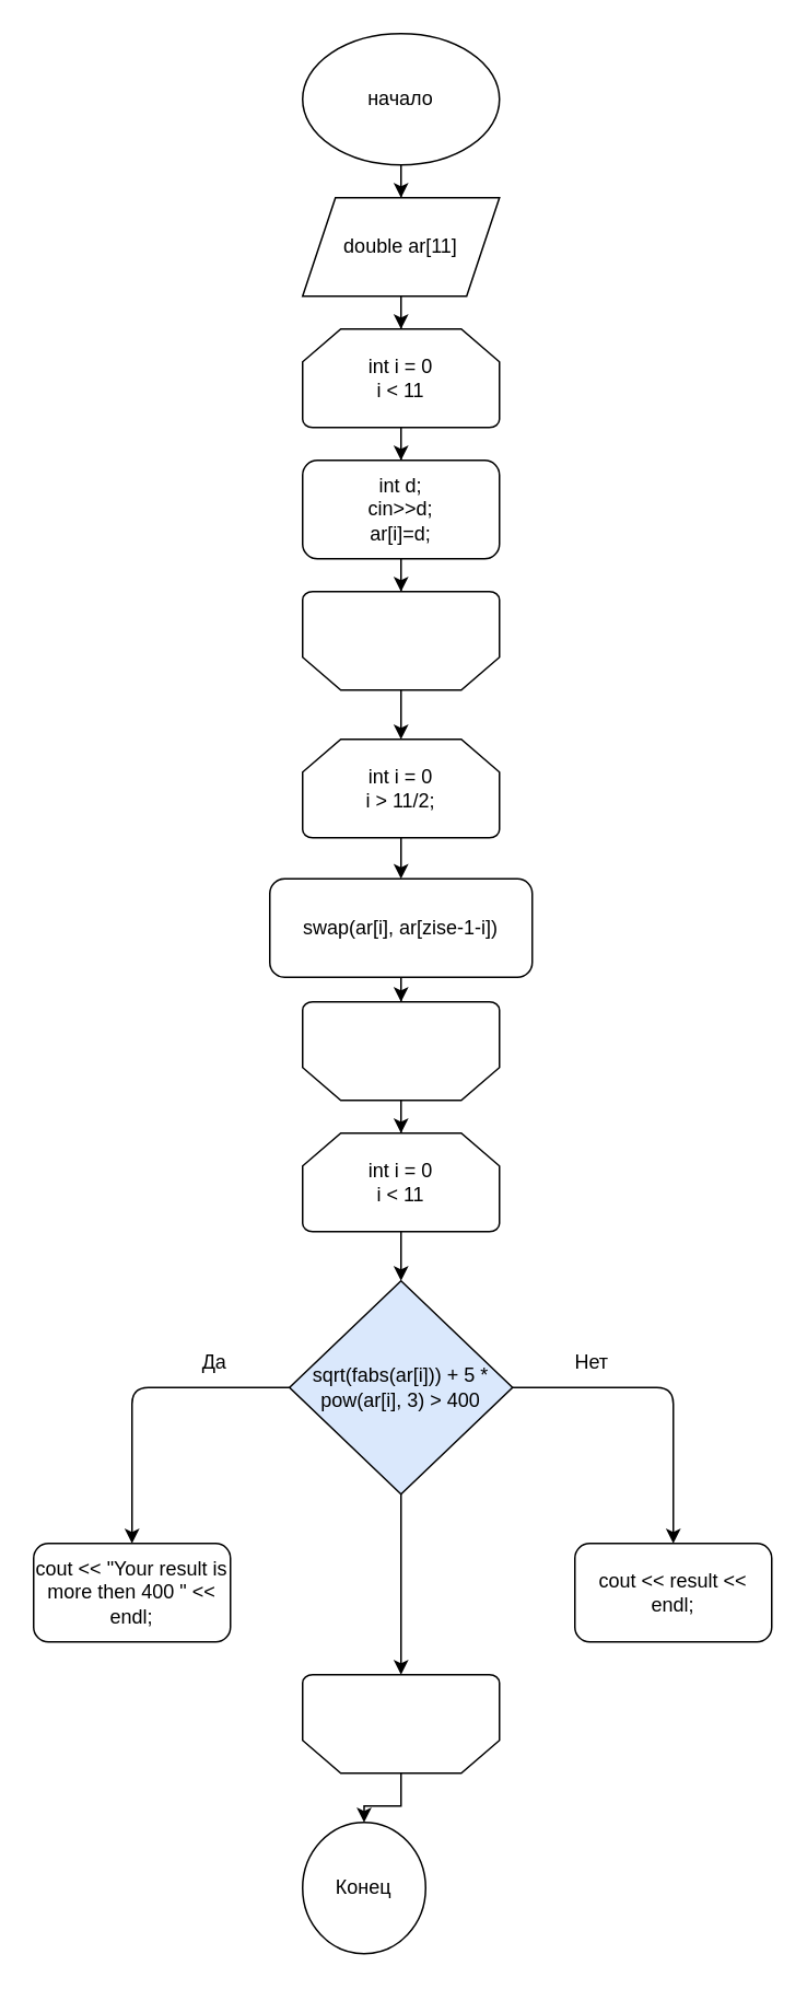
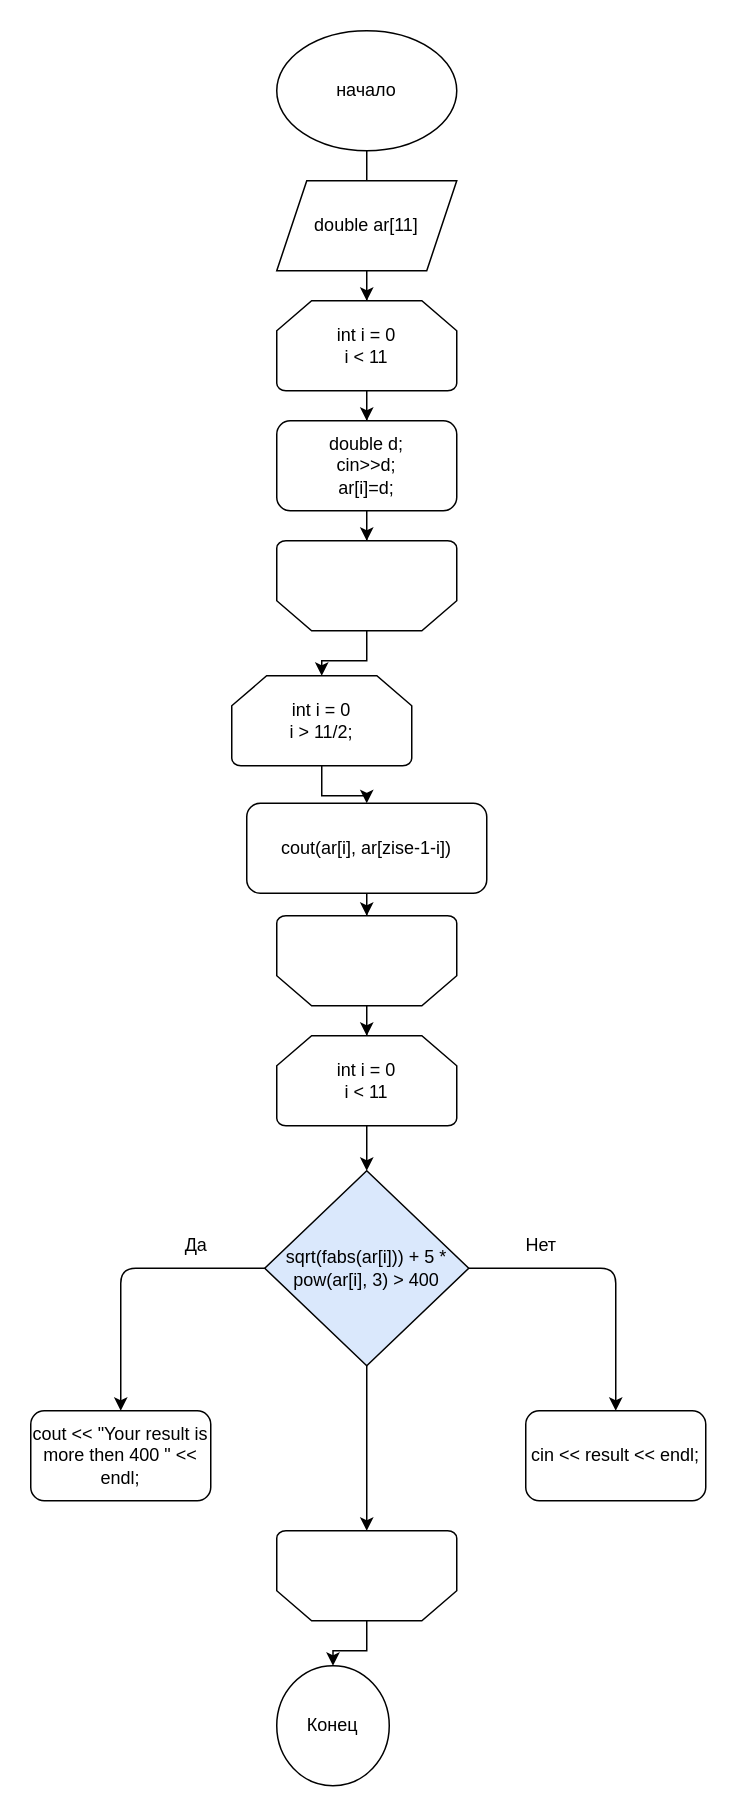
  <mxCell id="0" />
  <mxCell id="1" parent="0" />
- <mxCell id="2" value="" style="edgeStyle=orthogonalEdgeStyle;rounded=0;orthogonalLoop=1;jettySize=auto;html=1;" edge="1" parent="1" source="3" target="5"><mxGeometry relative="1" as="geometry" /></mxCell>
+ <mxCell id="2" value="" style="edgeStyle=orthogonalEdgeStyle;rounded=0;orthogonalLoop=1;jettySize=auto;html=1;endArrow=none;" edge="1" parent="1" source="3" target="5"><mxGeometry relative="1" as="geometry" /></mxCell>
  <mxCell id="3" value="начало" style="ellipse;whiteSpace=wrap;html=1;" vertex="1" parent="1"><mxGeometry x="184" y="20" width="120" height="80" as="geometry" /></mxCell>
  <mxCell id="4" value="" style="edgeStyle=orthogonalEdgeStyle;rounded=0;orthogonalLoop=1;jettySize=auto;html=1;" edge="1" parent="1" source="5" target="7"><mxGeometry relative="1" as="geometry" /></mxCell>
  <mxCell id="5" value="double ar[11]" style="shape=parallelogram;perimeter=parallelogramPerimeter;whiteSpace=wrap;html=1;fixedSize=1;" vertex="1" parent="1"><mxGeometry x="184" y="120" width="120" height="60" as="geometry" /></mxCell>
  <mxCell id="6" value="" style="edgeStyle=orthogonalEdgeStyle;rounded=0;orthogonalLoop=1;jettySize=auto;html=1;" edge="1" parent="1" source="7" target="9"><mxGeometry relative="1" as="geometry" /></mxCell>
  <mxCell id="7" value="int i = 0&lt;br&gt;i &amp;lt; 11" style="strokeWidth=1;html=1;shape=mxgraph.flowchart.loop_limit;whiteSpace=wrap;labelBackgroundColor=none;labelBorderColor=none;verticalAlign=middle;horizontal=1;" vertex="1" parent="1"><mxGeometry x="184" y="200" width="120" height="60" as="geometry" /></mxCell>
  <mxCell id="8" value="" style="edgeStyle=orthogonalEdgeStyle;rounded=0;orthogonalLoop=1;jettySize=auto;html=1;" edge="1" parent="1" source="9" target="11"><mxGeometry relative="1" as="geometry" /></mxCell>
- <mxCell id="9" value="int d;&lt;br&gt;cin&amp;gt;&amp;gt;d;&lt;br&gt;ar[i]=d;" style="rounded=1;whiteSpace=wrap;html=1;" vertex="1" parent="1"><mxGeometry x="184" y="280" width="120" height="60" as="geometry" /></mxCell>
+ <mxCell id="9" value="double d;&lt;br&gt;cin&amp;gt;&amp;gt;d;&lt;br&gt;ar[i]=d;" style="rounded=1;whiteSpace=wrap;html=1;" vertex="1" parent="1"><mxGeometry x="184" y="280" width="120" height="60" as="geometry" /></mxCell>
  <mxCell id="10" value="" style="edgeStyle=orthogonalEdgeStyle;rounded=0;orthogonalLoop=1;jettySize=auto;html=1;" edge="1" parent="1" source="11" target="13"><mxGeometry relative="1" as="geometry" /></mxCell>
  <mxCell id="11" value="" style="strokeWidth=1;html=1;shape=mxgraph.flowchart.loop_limit;whiteSpace=wrap;rotation=-180;" vertex="1" parent="1"><mxGeometry x="184" y="360" width="120" height="60" as="geometry" /></mxCell>
  <mxCell id="12" value="" style="edgeStyle=orthogonalEdgeStyle;rounded=0;orthogonalLoop=1;jettySize=auto;html=1;" edge="1" parent="1" source="13" target="15"><mxGeometry relative="1" as="geometry" /></mxCell>
- <mxCell id="13" value="int i = 0&lt;br&gt;i &amp;gt; 11/2;" style="strokeWidth=1;html=1;shape=mxgraph.flowchart.loop_limit;whiteSpace=wrap;labelBackgroundColor=none;labelBorderColor=none;verticalAlign=middle;horizontal=1;" vertex="1" parent="1"><mxGeometry x="184" y="450" width="120" height="60" as="geometry" /></mxCell>
+ <mxCell id="13" value="int i = 0&lt;br&gt;i &amp;gt; 11/2;" style="strokeWidth=1;html=1;shape=mxgraph.flowchart.loop_limit;whiteSpace=wrap;labelBackgroundColor=none;labelBorderColor=none;verticalAlign=middle;horizontal=1;" vertex="1" parent="1"><mxGeometry x="154" y="450" width="120" height="60" as="geometry" /></mxCell>
  <mxCell id="14" value="" style="edgeStyle=orthogonalEdgeStyle;rounded=0;orthogonalLoop=1;jettySize=auto;html=1;" edge="1" parent="1" source="15" target="17"><mxGeometry relative="1" as="geometry" /></mxCell>
- <mxCell id="15" value="swap(ar[i], ar[zise-1-i])" style="rounded=1;whiteSpace=wrap;html=1;" vertex="1" parent="1"><mxGeometry x="164" y="535" width="160" height="60" as="geometry" /></mxCell>
+ <mxCell id="15" value="cout(ar[i], ar[zise-1-i])" style="rounded=1;whiteSpace=wrap;html=1;" vertex="1" parent="1"><mxGeometry x="164" y="535" width="160" height="60" as="geometry" /></mxCell>
  <mxCell id="16" value="" style="edgeStyle=orthogonalEdgeStyle;rounded=0;orthogonalLoop=1;jettySize=auto;html=1;" edge="1" parent="1" source="17" target="19"><mxGeometry relative="1" as="geometry" /></mxCell>
  <mxCell id="17" value="" style="strokeWidth=1;html=1;shape=mxgraph.flowchart.loop_limit;whiteSpace=wrap;rotation=-180;" vertex="1" parent="1"><mxGeometry x="184" y="610" width="120" height="60" as="geometry" /></mxCell>
  <mxCell id="18" value="" style="edgeStyle=orthogonalEdgeStyle;rounded=0;orthogonalLoop=1;jettySize=auto;html=1;" edge="1" parent="1" source="19" target="21"><mxGeometry relative="1" as="geometry" /></mxCell>
  <mxCell id="19" value="int i = 0&lt;br&gt;i &amp;lt; 11" style="strokeWidth=1;html=1;shape=mxgraph.flowchart.loop_limit;whiteSpace=wrap;labelBackgroundColor=none;labelBorderColor=none;verticalAlign=middle;horizontal=1;" vertex="1" parent="1"><mxGeometry x="184" y="690" width="120" height="60" as="geometry" /></mxCell>
  <mxCell id="20" style="edgeStyle=orthogonalEdgeStyle;rounded=0;orthogonalLoop=1;jettySize=auto;html=1;entryX=0.5;entryY=1;entryDx=0;entryDy=0;entryPerimeter=0;" edge="1" parent="1" source="21" target="29"><mxGeometry relative="1" as="geometry" /></mxCell>
  <mxCell id="21" value="sqrt(fabs(ar[i])) + 5 * pow(ar[i], 3) &amp;gt; 400" style="rhombus;whiteSpace=wrap;html=1;fillColor=#dae8fc;" vertex="1" parent="1"><mxGeometry x="176" y="780" width="136" height="130" as="geometry" /></mxCell>
  <mxCell id="22" value="" style="edgeStyle=segmentEdgeStyle;endArrow=classic;html=1;exitX=1;exitY=0.5;exitDx=0;exitDy=0;" edge="1" parent="1" source="21"><mxGeometry width="50" height="50" relative="1" as="geometry"><mxPoint x="324" y="850" as="sourcePoint" /><mxPoint x="410" y="940" as="targetPoint" /></mxGeometry></mxCell>
  <mxCell id="23" value="cout &lt;&lt; &quot;Your result is more then 400 &quot; &lt;&lt; endl;" style="rounded=1;whiteSpace=wrap;html=1;" vertex="1" parent="1"><mxGeometry x="20" y="940" width="120" height="60" as="geometry" /></mxCell>
- <mxCell id="24" value="cout &lt;&lt; result &lt;&lt; endl;" style="rounded=1;whiteSpace=wrap;html=1;" vertex="1" parent="1"><mxGeometry x="350" y="940" width="120" height="60" as="geometry" /></mxCell>
+ <mxCell id="24" value="cin &lt;&lt; result &lt;&lt; endl;" style="rounded=1;whiteSpace=wrap;html=1;" vertex="1" parent="1"><mxGeometry x="350" y="940" width="120" height="60" as="geometry" /></mxCell>
  <mxCell id="25" value="" style="edgeStyle=segmentEdgeStyle;endArrow=classic;html=1;exitX=0;exitY=0.5;exitDx=0;exitDy=0;" edge="1" parent="1" source="21"><mxGeometry width="50" height="50" relative="1" as="geometry"><mxPoint x="-18" y="845" as="sourcePoint" /><mxPoint x="80" y="940" as="targetPoint" /></mxGeometry></mxCell>
  <mxCell id="26" value="Да" style="text;html=1;align=center;verticalAlign=middle;resizable=0;points=[];autosize=1;" vertex="1" parent="1"><mxGeometry x="115" y="820" width="30" height="20" as="geometry" /></mxCell>
  <mxCell id="27" value="Нет" style="text;html=1;align=center;verticalAlign=middle;resizable=0;points=[];autosize=1;" vertex="1" parent="1"><mxGeometry x="340" y="820" width="40" height="20" as="geometry" /></mxCell>
  <mxCell id="28" value="" style="edgeStyle=orthogonalEdgeStyle;rounded=0;orthogonalLoop=1;jettySize=auto;html=1;" edge="1" parent="1" source="29" target="30"><mxGeometry relative="1" as="geometry" /></mxCell>
  <mxCell id="29" value="" style="strokeWidth=1;html=1;shape=mxgraph.flowchart.loop_limit;whiteSpace=wrap;rotation=-180;" vertex="1" parent="1"><mxGeometry x="184" y="1020" width="120" height="60" as="geometry" /></mxCell>
  <mxCell id="30" value="Конец" style="ellipse;whiteSpace=wrap;html=1;" vertex="1" parent="1"><mxGeometry x="184" y="1110" width="75" height="80" as="geometry" /></mxCell>
